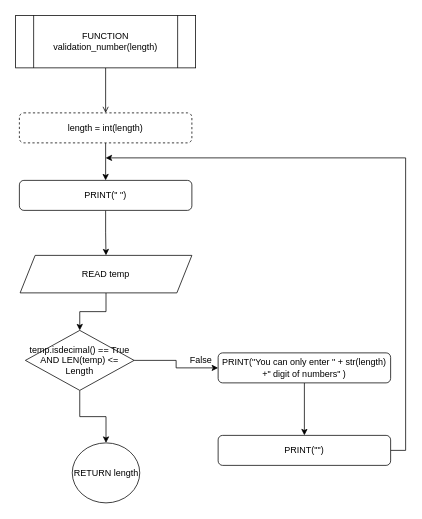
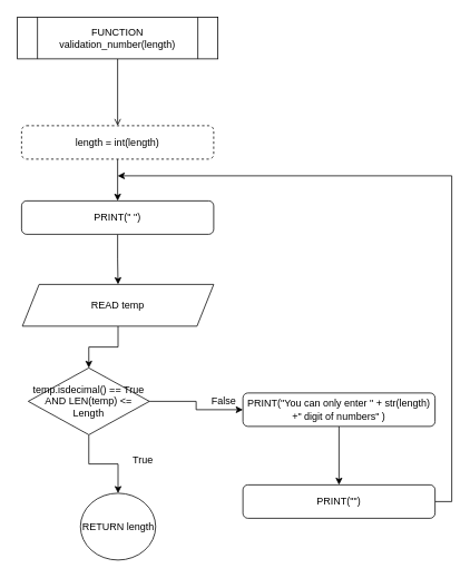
  <mxCell id="0" />
  <mxCell id="1" parent="0" />
  <mxCell id="2" value="" style="edgeStyle=orthogonalEdgeStyle;rounded=0;orthogonalLoop=1;jettySize=auto;html=1;endArrow=open;" edge="1" parent="1" source="3" target="5"><mxGeometry relative="1" as="geometry" /></mxCell>
- <mxCell id="3" value="FUNCTION validation_number(length)" style="shape=process;whiteSpace=wrap;html=1;backgroundOutline=1;" vertex="1" parent="1"><mxGeometry x="20" y="20" width="240" height="70" as="geometry" /></mxCell>
+ <mxCell id="3" value="FUNCTION validation_number(length)" style="shape=process;whiteSpace=wrap;html=1;backgroundOutline=1;" vertex="1" parent="1"><mxGeometry x="20" y="20" width="240" height="50" as="geometry" /></mxCell>
  <mxCell id="4" value="" style="edgeStyle=orthogonalEdgeStyle;rounded=0;orthogonalLoop=1;jettySize=auto;html=1;" edge="1" parent="1" source="5" target="7"><mxGeometry relative="1" as="geometry" /></mxCell>
  <mxCell id="5" value="length = int(length)" style="rounded=1;whiteSpace=wrap;html=1;dashed=1;" vertex="1" parent="1"><mxGeometry x="25" y="150" width="230" height="40" as="geometry" /></mxCell>
  <mxCell id="6" value="" style="edgeStyle=orthogonalEdgeStyle;rounded=0;orthogonalLoop=1;jettySize=auto;html=1;" edge="1" parent="1" source="7" target="9"><mxGeometry relative="1" as="geometry" /></mxCell>
  <mxCell id="7" value="PRINT(&quot; &quot;)" style="rounded=1;whiteSpace=wrap;html=1;" vertex="1" parent="1"><mxGeometry x="25" y="240" width="230" height="40" as="geometry" /></mxCell>
  <mxCell id="8" value="" style="edgeStyle=orthogonalEdgeStyle;rounded=0;orthogonalLoop=1;jettySize=auto;html=1;" edge="1" parent="1" source="9" target="12"><mxGeometry relative="1" as="geometry" /></mxCell>
  <mxCell id="9" value="READ temp" style="shape=parallelogram;perimeter=parallelogramPerimeter;whiteSpace=wrap;html=1;fixedSize=1;" vertex="1" parent="1"><mxGeometry x="26" y="340" width="229" height="50" as="geometry" /></mxCell>
  <mxCell id="10" value="" style="edgeStyle=orthogonalEdgeStyle;rounded=0;orthogonalLoop=1;jettySize=auto;html=1;" edge="1" parent="1" source="12" target="14"><mxGeometry relative="1" as="geometry" /></mxCell>
  <mxCell id="11" style="edgeStyle=orthogonalEdgeStyle;rounded=0;orthogonalLoop=1;jettySize=auto;html=1;entryX=0.5;entryY=0;entryDx=0;entryDy=0;" edge="1" parent="1" source="12" target="19"><mxGeometry relative="1" as="geometry" /></mxCell>
  <mxCell id="12" value="temp.isdecimal() == True AND LEN(temp) &amp;lt;= Length" style="rhombus;whiteSpace=wrap;html=1;" vertex="1" parent="1"><mxGeometry x="33" y="440" width="145" height="80" as="geometry" /></mxCell>
  <mxCell id="13" value="" style="edgeStyle=orthogonalEdgeStyle;rounded=0;orthogonalLoop=1;jettySize=auto;html=1;" edge="1" parent="1" source="14" target="16"><mxGeometry relative="1" as="geometry" /></mxCell>
  <mxCell id="14" value="PRINT(&quot;You can only enter &quot; + str(length) +&quot; digit of numbers&quot; )" style="rounded=1;whiteSpace=wrap;html=1;" vertex="1" parent="1"><mxGeometry x="290" y="470" width="230" height="40" as="geometry" /></mxCell>
  <mxCell id="15" style="edgeStyle=orthogonalEdgeStyle;rounded=0;orthogonalLoop=1;jettySize=auto;html=1;" edge="1" parent="1" source="16"><mxGeometry relative="1" as="geometry"><mxPoint x="140" y="210" as="targetPoint" /><Array as="points"><mxPoint x="540" y="600" /><mxPoint x="540" y="210" /></Array></mxGeometry></mxCell>
  <mxCell id="16" value="PRINT(&quot;&quot;)" style="rounded=1;whiteSpace=wrap;html=1;" vertex="1" parent="1"><mxGeometry x="290" y="580" width="230" height="40" as="geometry" /></mxCell>
  <mxCell id="17" value="False" style="text;html=1;align=center;verticalAlign=middle;resizable=0;points=[];autosize=1;strokeColor=none;" vertex="1" parent="1"><mxGeometry x="247" y="470" width="40" height="20" as="geometry" /></mxCell>
+ <mxCell id="18" value="True" style="text;html=1;align=center;verticalAlign=middle;resizable=0;points=[];autosize=1;strokeColor=none;" vertex="1" parent="1"><mxGeometry x="150" y="540" width="40" height="20" as="geometry" /></mxCell>
  <mxCell id="19" value="RETURN length" style="ellipse;whiteSpace=wrap;html=1;" vertex="1" parent="1"><mxGeometry x="95.5" y="590" width="90" height="80" as="geometry" /></mxCell>
